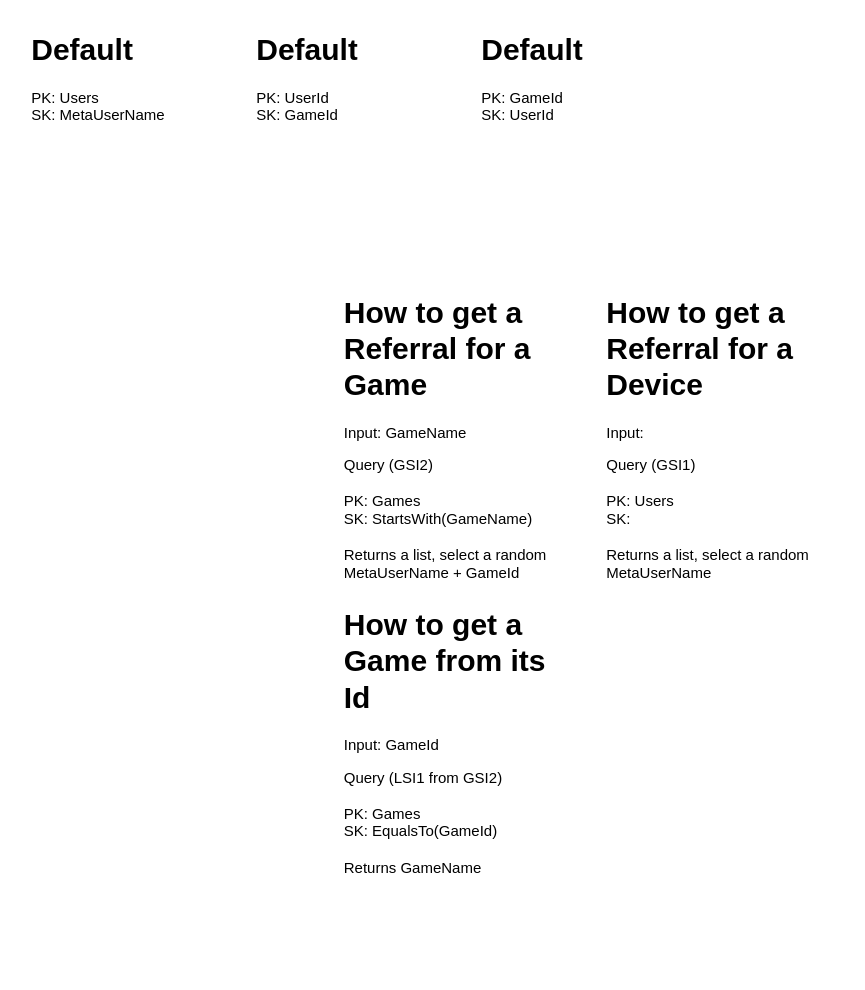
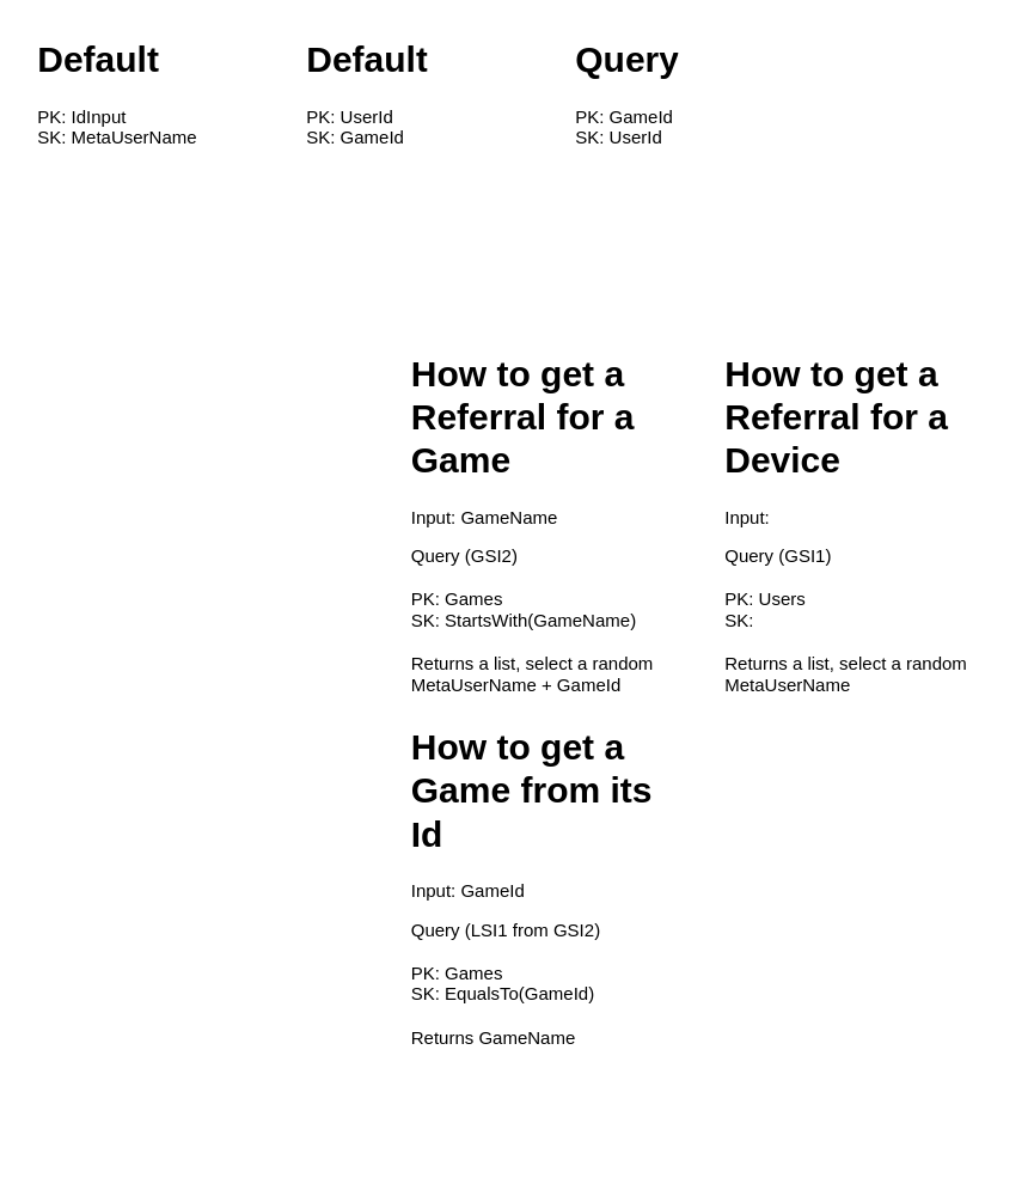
  <mxCell id="0" />
  <mxCell id="1" parent="0" />
- <mxCell id="2" value="&lt;h1&gt;Default&lt;/h1&gt;&lt;p&gt;PK: Users&lt;br&gt;SK: MetaUserName&lt;/p&gt;" style="text;html=1;spacing=5;spacingTop=-20;whiteSpace=wrap;overflow=hidden;rounded=0;" parent="1" vertex="1"><mxGeometry x="20" y="20" width="190" height="120" as="geometry" /></mxCell>
+ <mxCell id="2" value="&lt;h1&gt;Default&lt;/h1&gt;&lt;p&gt;PK: IdInput&lt;br&gt;SK: MetaUserName&lt;/p&gt;" style="text;html=1;spacing=5;spacingTop=-20;whiteSpace=wrap;overflow=hidden;rounded=0;" parent="1" vertex="1"><mxGeometry x="20" y="20" width="190" height="120" as="geometry" /></mxCell>
  <mxCell id="3" value="&lt;h1&gt;How to get a Referral for a Game&lt;/h1&gt;&lt;p&gt;Input: GameName&lt;br&gt;&lt;/p&gt;&lt;p&gt;Query (GSI2)&lt;br&gt;&lt;br&gt;PK: Games&lt;br&gt;SK: StartsWith(GameName)&lt;br&gt;&lt;br&gt;Returns a list, select a random MetaUserName + GameId&lt;/p&gt;" style="text;html=1;spacing=5;spacingTop=-20;whiteSpace=wrap;overflow=hidden;rounded=0;" parent="1" vertex="1"><mxGeometry x="270" y="230" width="190" height="290" as="geometry" /></mxCell>
  <mxCell id="4" value="&lt;h1&gt;How to get a Referral for a Device&lt;/h1&gt;&lt;p&gt;Input:&amp;nbsp;&lt;br&gt;&lt;/p&gt;&lt;p&gt;Query (GSI1)&lt;br&gt;&lt;br&gt;PK: Users&lt;br&gt;SK:&amp;nbsp;&lt;br&gt;&lt;br&gt;Returns a list, select a random MetaUserName&lt;/p&gt;" style="text;html=1;spacing=5;spacingTop=-20;whiteSpace=wrap;overflow=hidden;rounded=0;" parent="1" vertex="1"><mxGeometry x="480" y="230" width="190" height="290" as="geometry" /></mxCell>
  <mxCell id="5" value="&lt;h1&gt;How to get a Game from its Id&lt;/h1&gt;&lt;p&gt;Input: GameId&lt;br&gt;&lt;/p&gt;&lt;p&gt;Query (LSI1 from GSI2)&lt;br&gt;&lt;br&gt;PK: Games&lt;br&gt;SK: EqualsTo(GameId)&lt;br&gt;&lt;br&gt;Returns GameName&lt;/p&gt;" style="text;html=1;spacing=5;spacingTop=-20;whiteSpace=wrap;overflow=hidden;rounded=0;" parent="1" vertex="1"><mxGeometry x="270" y="480" width="190" height="290" as="geometry" /></mxCell>
  <mxCell id="6" value="&lt;h1&gt;Default&lt;/h1&gt;&lt;p&gt;PK: UserId&lt;br&gt;SK: GameId&lt;/p&gt;" style="text;html=1;spacing=5;spacingTop=-20;whiteSpace=wrap;overflow=hidden;rounded=0;" vertex="1" parent="1"><mxGeometry x="200" y="20" width="190" height="120" as="geometry" /></mxCell>
- <mxCell id="7" value="&lt;h1&gt;Default&lt;/h1&gt;&lt;p&gt;PK: GameId&lt;br&gt;SK: UserId&lt;/p&gt;" style="text;html=1;spacing=5;spacingTop=-20;whiteSpace=wrap;overflow=hidden;rounded=0;" vertex="1" parent="1"><mxGeometry x="380" y="20" width="190" height="120" as="geometry" /></mxCell>
+ <mxCell id="7" value="&lt;h1&gt;Query&lt;/h1&gt;&lt;p&gt;PK: GameId&lt;br&gt;SK: UserId&lt;/p&gt;" style="text;html=1;spacing=5;spacingTop=-20;whiteSpace=wrap;overflow=hidden;rounded=0;" vertex="1" parent="1"><mxGeometry x="380" y="20" width="190" height="120" as="geometry" /></mxCell>
